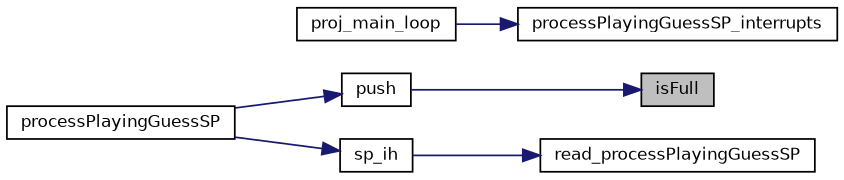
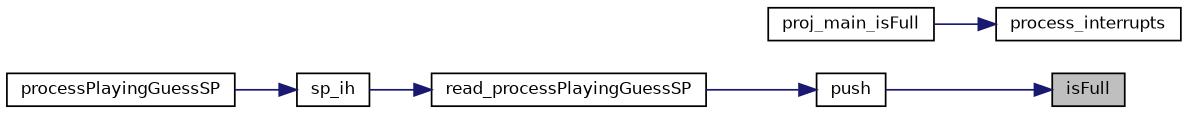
  digraph {
    rankdir=RL
    node [color=black fillcolor=white fontname=Helvetica fontsize=10 shape=record style=filled]
    edge [color=midnightblue dir=back fontname=Helvetica fontsize=10 labelfontname=Helvetica labelfontsize=10 style=solid]
    n1 [fillcolor=grey75 fontcolor=black height=0.2 label=isFull width=0.4]
    n2 [height=0.2 label=push width=0.4]
    n3 [height=0.2 label=read_processPlayingGuessSP width=0.4]
    n4 [height=0.2 label=sp_ih width=0.4]
    n5 [height=0.2 label=processPlayingGuessSP width=0.4]
-   n6 [height=0.2 label=processPlayingGuessSP_interrupts width=0.4]
-   n7 [height=0.2 label=proj_main_loop width=0.4]
+   n6 [height=0.2 label=process_interrupts width=0.4]
+   n7 [height=0.2 label=proj_main_isFull width=0.4]
    n1 -> n2
-   n2 -> n5
+   n2 -> n3
    n3 -> n4
    n4 -> n5
    n6 -> n7
  }
